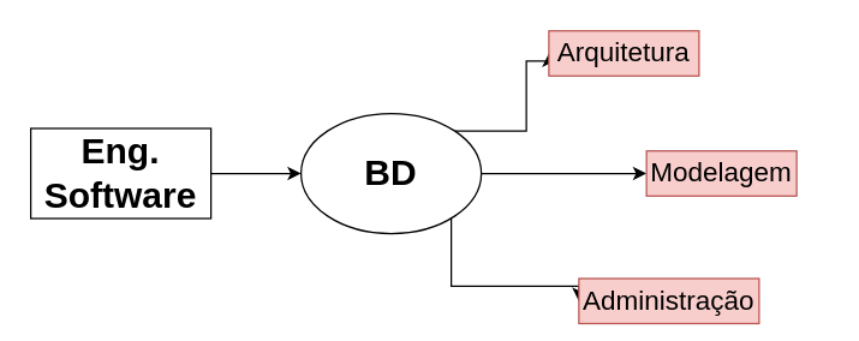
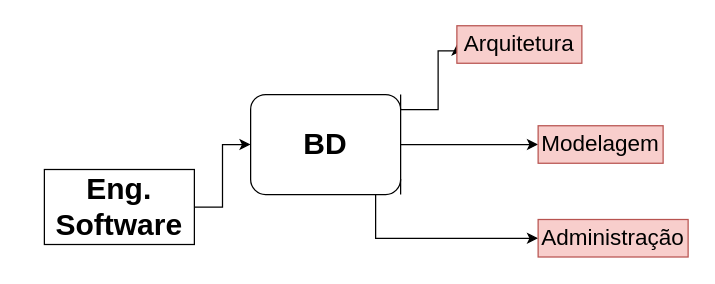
  <mxCell id="0" />
  <mxCell id="1" parent="0" />
  <mxCell id="2" style="edgeStyle=orthogonalEdgeStyle;rounded=0;orthogonalLoop=1;jettySize=auto;html=1;entryX=0;entryY=0.5;entryDx=0;entryDy=0;" edge="1" parent="1" source="3" target="7"><mxGeometry relative="1" as="geometry" /></mxCell>
- <mxCell id="3" value="&lt;h1&gt;Eng. Software&lt;/h1&gt;" style="rounded=0;whiteSpace=wrap;html=1;" vertex="1" parent="1"><mxGeometry x="20" y="85" width="120" height="60" as="geometry" /></mxCell>
+ <mxCell id="3" value="&lt;h1&gt;Eng. Software&lt;/h1&gt;" style="rounded=0;whiteSpace=wrap;html=1;" vertex="1" parent="1"><mxGeometry x="35" y="135" width="120" height="60" as="geometry" /></mxCell>
  <mxCell id="4" style="edgeStyle=orthogonalEdgeStyle;rounded=0;orthogonalLoop=1;jettySize=auto;html=1;exitX=1;exitY=0;exitDx=0;exitDy=0;entryX=0;entryY=0.5;entryDx=0;entryDy=0;" edge="1" parent="1" source="7" target="8"><mxGeometry relative="1" as="geometry"><Array as="points"><mxPoint x="350" y="87" /><mxPoint x="350" y="40" /></Array></mxGeometry></mxCell>
  <mxCell id="5" style="edgeStyle=orthogonalEdgeStyle;rounded=0;orthogonalLoop=1;jettySize=auto;html=1;entryX=0;entryY=0.5;entryDx=0;entryDy=0;" edge="1" parent="1" source="7" target="9"><mxGeometry relative="1" as="geometry" /></mxCell>
  <mxCell id="6" style="edgeStyle=orthogonalEdgeStyle;rounded=0;orthogonalLoop=1;jettySize=auto;html=1;entryX=0;entryY=0.5;entryDx=0;entryDy=0;exitX=1;exitY=1;exitDx=0;exitDy=0;" edge="1" parent="1" source="7" target="10"><mxGeometry relative="1" as="geometry"><mxPoint x="350" y="157" as="sourcePoint" /><Array as="points"><mxPoint x="300" y="143" /><mxPoint x="300" y="190" /></Array></mxGeometry></mxCell>
- <mxCell id="7" value="&lt;h1&gt;BD&lt;/h1&gt;" style="ellipse;whiteSpace=wrap;html=1;" vertex="1" parent="1"><mxGeometry x="200" y="75" width="120" height="80" as="geometry" /></mxCell>
+ <mxCell id="7" value="&lt;h1&gt;BD&lt;/h1&gt;" style="whiteSpace=wrap;html=1;rounded=1;" vertex="1" parent="1"><mxGeometry x="200" y="75" width="120" height="80" as="geometry" /></mxCell>
  <mxCell id="8" value="&lt;font style=&quot;font-size: 18px;&quot;&gt;Arquitetura&lt;/font&gt;" style="text;html=1;strokeColor=#b85450;fillColor=#f8cecc;align=center;verticalAlign=middle;whiteSpace=wrap;rounded=0;" vertex="1" parent="1"><mxGeometry x="365" y="20" width="100" height="30" as="geometry" /></mxCell>
  <mxCell id="9" value="&lt;font style=&quot;font-size: 18px;&quot;&gt;Modelagem&lt;/font&gt;" style="text;html=1;strokeColor=#b85450;fillColor=#f8cecc;align=center;verticalAlign=middle;whiteSpace=wrap;rounded=0;" vertex="1" parent="1"><mxGeometry x="430" y="100" width="100" height="30" as="geometry" /></mxCell>
- <mxCell id="10" value="&lt;font style=&quot;font-size: 18px;&quot;&gt;Administração&lt;/font&gt;" style="text;html=1;strokeColor=#b85450;fillColor=#f8cecc;align=center;verticalAlign=middle;whiteSpace=wrap;rounded=0;" vertex="1" parent="1"><mxGeometry x="385" y="185" width="120" height="30" as="geometry" /></mxCell>
+ <mxCell id="10" value="&lt;font style=&quot;font-size: 18px;&quot;&gt;Administração&lt;/font&gt;" style="text;html=1;strokeColor=#b85450;fillColor=#f8cecc;align=center;verticalAlign=middle;whiteSpace=wrap;rounded=0;" vertex="1" parent="1"><mxGeometry x="430" y="175" width="120" height="30" as="geometry" /></mxCell>
